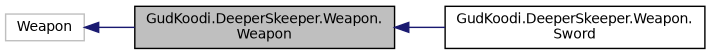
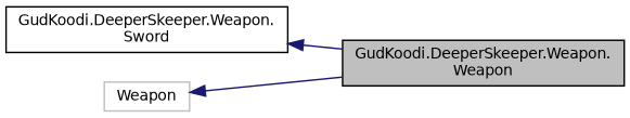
  digraph {
    rankdir=LR
    node [color=black fillcolor=white fontname=Helvetica fontsize=10 shape=record style=filled]
    edge [color=midnightblue dir=back fontname=Helvetica fontsize=10 labelfontname=Helvetica labelfontsize=10 style=solid]
    n1 [fillcolor=grey75 fontcolor=black height=0.2 label="GudKoodi.DeeperSkeeper.Weapon.\lWeapon" width=0.4]
    n2 [height=0.2 label="GudKoodi.DeeperSkeeper.Weapon.\lSword" width=0.4]
    n3 [color=grey75 height=0.2 label=Weapon width=0.4]
-   n1 -> n2
+   n2 -> n1
    n3 -> n1
  }
